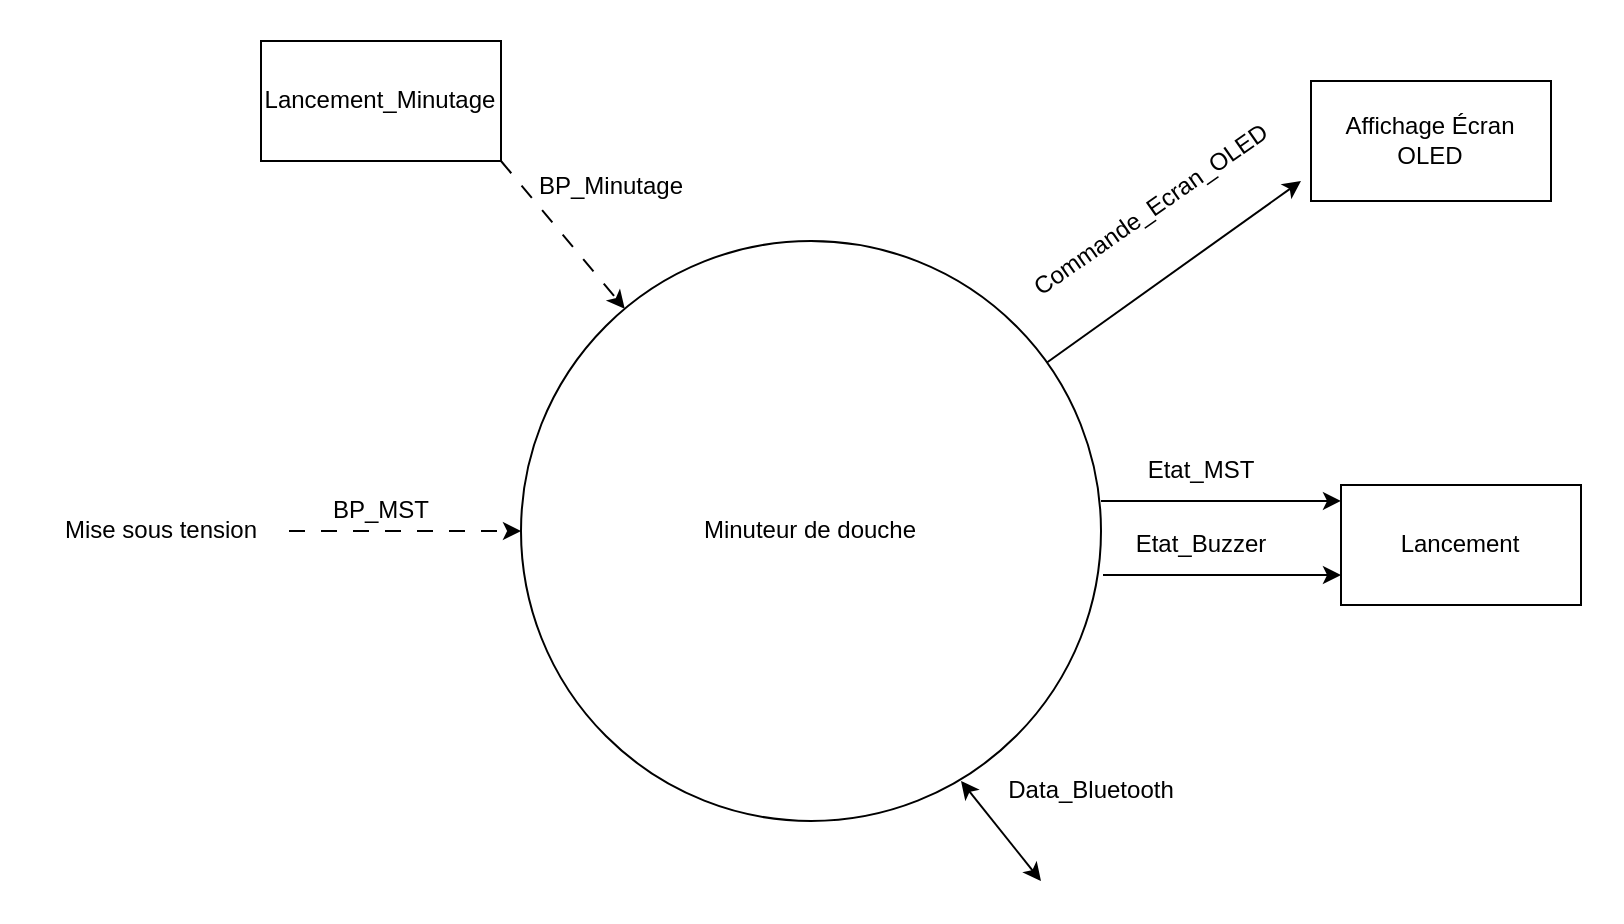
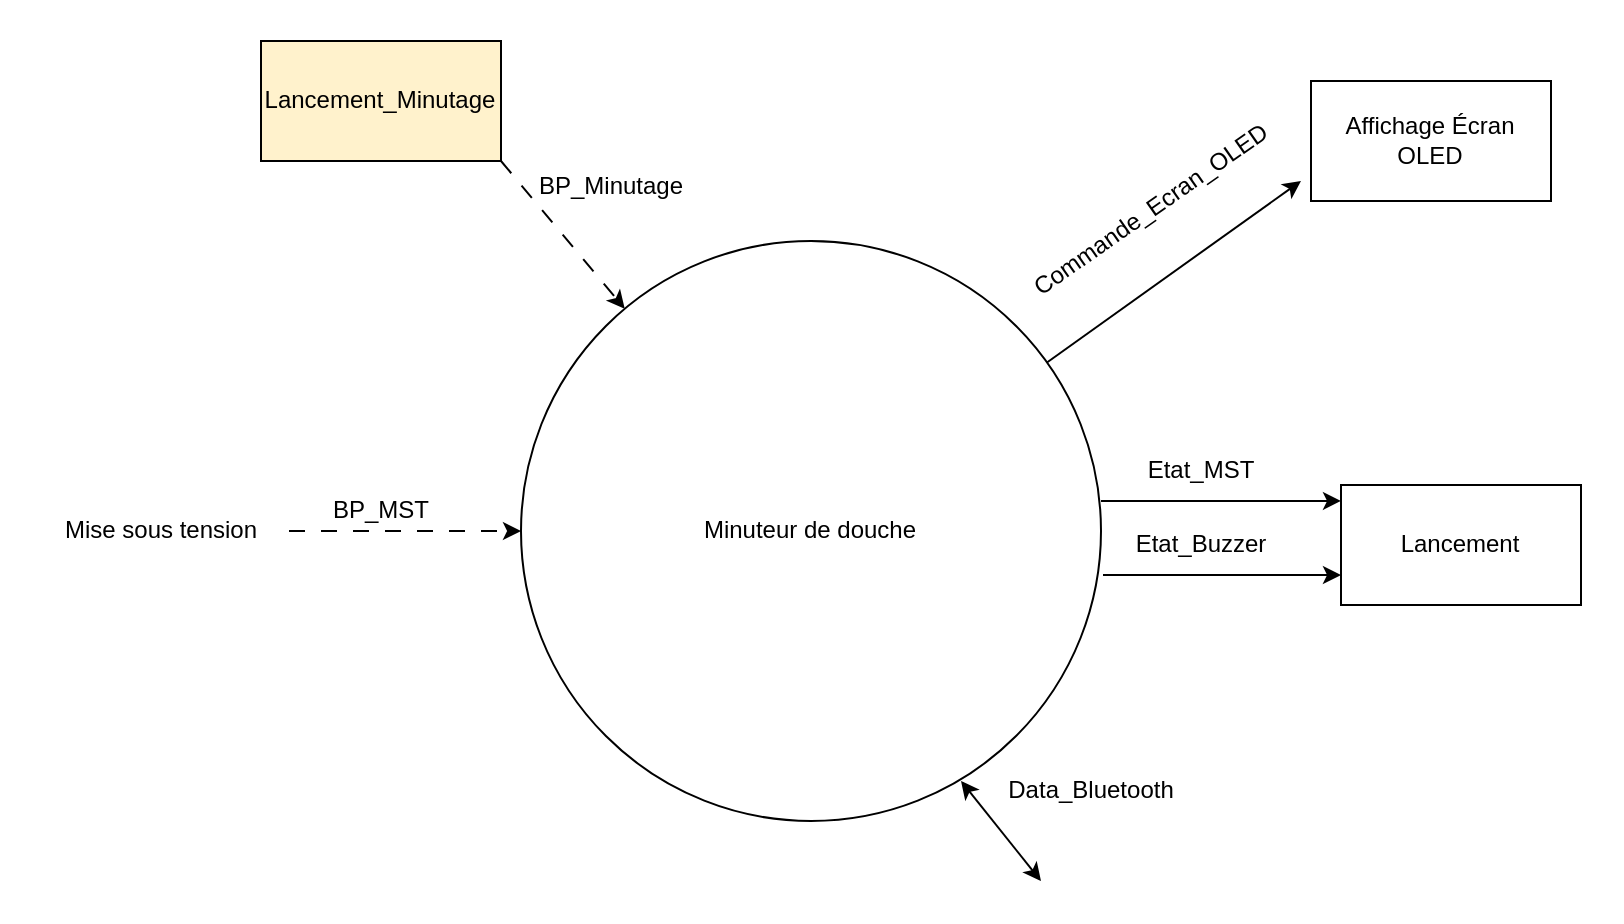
  <mxCell id="0" />
  <mxCell id="1" parent="0" />
  <mxCell id="2" value="Minuteur de douche" style="ellipse;whiteSpace=wrap;html=1;aspect=fixed;" parent="1" vertex="1"><mxGeometry x="260" y="120" width="290" height="290" as="geometry" /></mxCell>
  <mxCell id="3" value="Affichage Écran OLED" style="rounded=0;whiteSpace=wrap;html=1;" parent="1" vertex="1"><mxGeometry x="655" y="40" width="120" height="60" as="geometry" /></mxCell>
- <mxCell id="4" value="Lancement_Minutage" style="rounded=0;whiteSpace=wrap;html=1;" parent="1" vertex="1"><mxGeometry x="130" y="20" width="120" height="60" as="geometry" /></mxCell>
+ <mxCell id="4" value="Lancement_Minutage" style="rounded=0;whiteSpace=wrap;html=1;fillColor=#fff2cc;" parent="1" vertex="1"><mxGeometry x="130" y="20" width="120" height="60" as="geometry" /></mxCell>
  <mxCell id="5" value="Mise sous tension" style="text;html=1;align=center;verticalAlign=middle;resizable=0;points=[];autosize=1;strokeColor=none;fillColor=none;" parent="1" vertex="1"><mxGeometry x="20" y="250" width="120" height="30" as="geometry" /></mxCell>
  <mxCell id="6" value="Lancement" style="rounded=0;whiteSpace=wrap;html=1;" parent="1" vertex="1"><mxGeometry x="670" y="242" width="120" height="60" as="geometry" /></mxCell>
  <mxCell id="7" value="" style="endArrow=classic;html=1;rounded=0;dashed=1;dashPattern=8 8;" parent="1" target="2" edge="1"><mxGeometry width="50" height="50" relative="1" as="geometry"><mxPoint x="250" y="80" as="sourcePoint" /><mxPoint x="300" y="30" as="targetPoint" /></mxGeometry></mxCell>
  <mxCell id="8" value="BP_Minutage" style="text;html=1;align=center;verticalAlign=middle;resizable=0;points=[];autosize=1;strokeColor=none;fillColor=none;" parent="1" vertex="1"><mxGeometry x="255" y="78" width="100" height="30" as="geometry" /></mxCell>
  <mxCell id="9" value="" style="endArrow=classic;html=1;rounded=0;" parent="1" source="2" edge="1"><mxGeometry width="50" height="50" relative="1" as="geometry"><mxPoint x="620" y="120" as="sourcePoint" /><mxPoint x="650" y="90" as="targetPoint" /></mxGeometry></mxCell>
  <mxCell id="10" value="Commande_Ecran_OLED" style="text;html=1;align=center;verticalAlign=middle;resizable=0;points=[];autosize=1;strokeColor=none;fillColor=none;rotation=-35;" parent="1" vertex="1"><mxGeometry x="495" y="90" width="160" height="30" as="geometry" /></mxCell>
  <mxCell id="11" value="" style="endArrow=classic;html=1;rounded=0;dashed=1;dashPattern=8 8;entryX=0;entryY=0.5;entryDx=0;entryDy=0;" parent="1" target="2" edge="1"><mxGeometry width="50" height="50" relative="1" as="geometry"><mxPoint x="144" y="265" as="sourcePoint" /><mxPoint x="322" y="164" as="targetPoint" /></mxGeometry></mxCell>
  <mxCell id="12" value="" style="endArrow=classic;html=1;rounded=0;entryX=0;entryY=0.133;entryDx=0;entryDy=0;entryPerimeter=0;" parent="1" target="6" edge="1"><mxGeometry width="50" height="50" relative="1" as="geometry"><mxPoint x="550" y="250" as="sourcePoint" /><mxPoint x="667" y="240" as="targetPoint" /></mxGeometry></mxCell>
  <mxCell id="13" value="Etat_MST" style="text;html=1;align=center;verticalAlign=middle;resizable=0;points=[];autosize=1;strokeColor=none;fillColor=none;" parent="1" vertex="1"><mxGeometry x="565" y="220" width="70" height="30" as="geometry" /></mxCell>
  <mxCell id="14" value="" style="endArrow=classic;html=1;rounded=0;entryX=-0.008;entryY=0.367;entryDx=0;entryDy=0;entryPerimeter=0;" parent="1" edge="1"><mxGeometry width="50" height="50" relative="1" as="geometry"><mxPoint x="551" y="287" as="sourcePoint" /><mxPoint x="670" y="287" as="targetPoint" /></mxGeometry></mxCell>
  <mxCell id="15" value="Etat_Buzzer" style="text;html=1;align=center;verticalAlign=middle;resizable=0;points=[];autosize=1;strokeColor=none;fillColor=none;" parent="1" vertex="1"><mxGeometry x="555" y="257" width="90" height="30" as="geometry" /></mxCell>
  <mxCell id="16" value="" style="endArrow=classic;startArrow=classic;html=1;rounded=0;" parent="1" edge="1"><mxGeometry width="50" height="50" relative="1" as="geometry"><mxPoint x="520" y="440" as="sourcePoint" /><mxPoint x="480" y="390" as="targetPoint" /></mxGeometry></mxCell>
  <mxCell id="17" value="Data_Bluetooth" style="text;html=1;align=center;verticalAlign=middle;resizable=0;points=[];autosize=1;strokeColor=none;fillColor=none;" parent="1" vertex="1"><mxGeometry x="490" y="380" width="110" height="30" as="geometry" /></mxCell>
  <mxCell id="18" value="BP_MST" style="text;html=1;align=center;verticalAlign=middle;resizable=0;points=[];autosize=1;strokeColor=none;fillColor=none;" parent="1" vertex="1"><mxGeometry x="155" y="240" width="70" height="30" as="geometry" /></mxCell>
